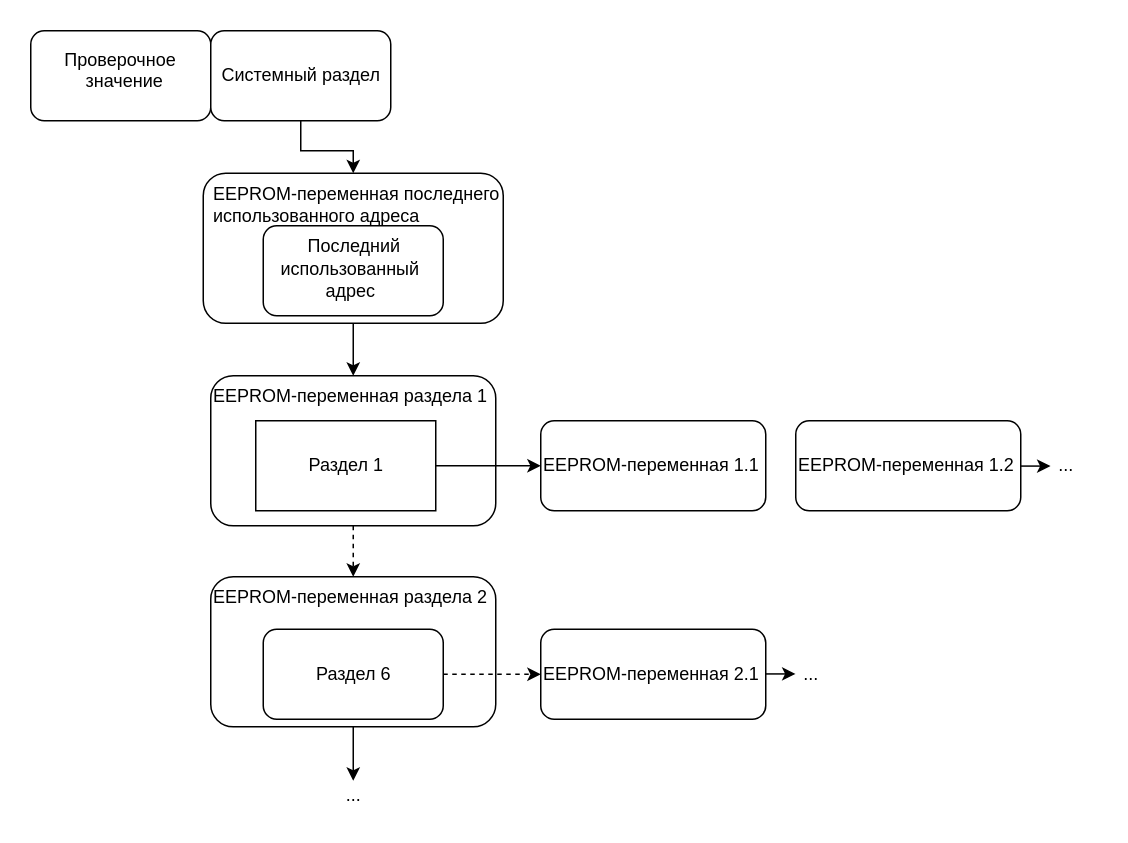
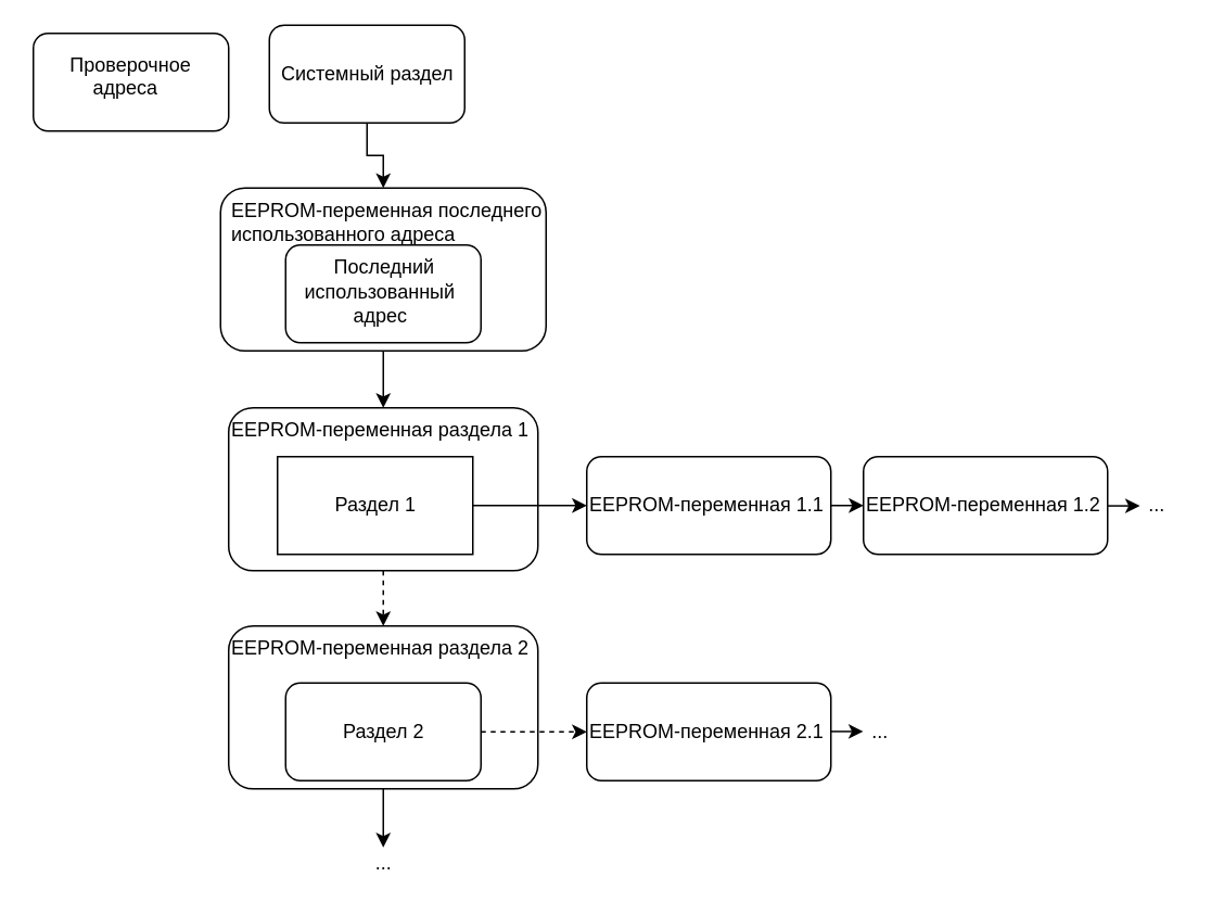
  <mxCell id="0" />
  <mxCell id="1" parent="0" />
  <mxCell id="2" value="" style="rounded=1;html=1;labelBackgroundColor=none;horizontal=1;" vertex="1" parent="1"><mxGeometry x="20" y="20" width="120" height="60" as="geometry" /></mxCell>
  <mxCell id="3" style="edgeStyle=orthogonalEdgeStyle;rounded=0;orthogonalLoop=1;jettySize=auto;html=1;exitX=0.5;exitY=1;exitDx=0;exitDy=0;labelBackgroundColor=none;horizontal=1;" edge="1" parent="1" source="4" target="23"><mxGeometry relative="1" as="geometry" /></mxCell>
- <mxCell id="4" value="Системный раздел" style="rounded=1;html=1;labelBackgroundColor=none;horizontal=1;" vertex="1" parent="1"><mxGeometry x="140" y="20" width="120" height="60" as="geometry" /></mxCell>
+ <mxCell id="4" value="Системный раздел" style="rounded=1;html=1;labelBackgroundColor=none;horizontal=1;" vertex="1" parent="1"><mxGeometry x="165" y="15" width="120" height="60" as="geometry" /></mxCell>
  <mxCell id="5" style="edgeStyle=orthogonalEdgeStyle;rounded=0;orthogonalLoop=1;jettySize=auto;html=1;exitX=0.5;exitY=1;exitDx=0;exitDy=0;entryX=0.5;entryY=0;entryDx=0;entryDy=0;labelBackgroundColor=none;horizontal=1;dashed=1;" edge="1" parent="1" source="6" target="9"><mxGeometry relative="1" as="geometry" /></mxCell>
  <mxCell id="6" value="EEPROM-переменная раздела 1" style="rounded=1;html=1;align=left;verticalAlign=top;labelBackgroundColor=none;horizontal=1;" vertex="1" parent="1"><mxGeometry x="140" y="250" width="190" height="100" as="geometry" /></mxCell>
  <mxCell id="7" style="edgeStyle=orthogonalEdgeStyle;rounded=0;orthogonalLoop=1;jettySize=auto;html=1;exitX=1;exitY=0.5;exitDx=0;exitDy=0;labelBackgroundColor=none;horizontal=1;" edge="1" parent="1" source="8" target="15"><mxGeometry relative="1" as="geometry" /></mxCell>
  <mxCell id="8" value="Раздел 1" style="html=1;labelBackgroundColor=none;horizontal=1;rounded=0;" vertex="1" parent="1"><mxGeometry x="170" y="280" width="120" height="60" as="geometry" /></mxCell>
  <mxCell id="9" value="EEPROM-переменная раздела 2" style="rounded=1;html=1;align=left;verticalAlign=top;labelBackgroundColor=none;horizontal=1;" vertex="1" parent="1"><mxGeometry x="140" y="384" width="190" height="100" as="geometry" /></mxCell>
  <mxCell id="10" style="edgeStyle=orthogonalEdgeStyle;rounded=0;orthogonalLoop=1;jettySize=auto;html=1;exitX=1;exitY=0.5;exitDx=0;exitDy=0;labelBackgroundColor=none;horizontal=1;dashed=1;" edge="1" parent="1" source="11" target="17"><mxGeometry relative="1" as="geometry" /></mxCell>
- <mxCell id="11" value="Раздел 6" style="rounded=1;html=1;labelBackgroundColor=none;horizontal=1;" vertex="1" parent="1"><mxGeometry x="175" y="419" width="120" height="60" as="geometry" /></mxCell>
+ <mxCell id="11" value="Раздел 2" style="rounded=1;html=1;labelBackgroundColor=none;horizontal=1;" vertex="1" parent="1"><mxGeometry x="175" y="419" width="120" height="60" as="geometry" /></mxCell>
  <mxCell id="12" style="edgeStyle=orthogonalEdgeStyle;rounded=0;orthogonalLoop=1;jettySize=auto;html=1;exitX=0.5;exitY=1;exitDx=0;exitDy=0;labelBackgroundColor=none;horizontal=1;" edge="1" parent="1" source="9"><mxGeometry relative="1" as="geometry"><mxPoint x="240.207" y="489.224" as="sourcePoint" /><mxPoint x="235" y="520" as="targetPoint" /><Array as="points"><mxPoint x="235" y="520" /></Array></mxGeometry></mxCell>
  <mxCell id="13" value="..." style="text;html=1;strokeColor=none;fillColor=none;align=center;verticalAlign=middle;rounded=0;labelBackgroundColor=none;horizontal=1;" vertex="1" parent="1"><mxGeometry x="215" y="520" width="40" height="20" as="geometry" /></mxCell>
+ <mxCell id="14" style="edgeStyle=orthogonalEdgeStyle;rounded=0;orthogonalLoop=1;jettySize=auto;html=1;exitX=1;exitY=0.5;exitDx=0;exitDy=0;entryX=0;entryY=0.5;entryDx=0;entryDy=0;labelBackgroundColor=none;horizontal=1;" edge="1" parent="1" source="15" target="16"><mxGeometry relative="1" as="geometry" /></mxCell>
  <mxCell id="15" value="EEPROM-переменная 1.1" style="rounded=1;html=1;align=left;labelBackgroundColor=none;horizontal=1;" vertex="1" parent="1"><mxGeometry x="360" y="280" width="150" height="60" as="geometry" /></mxCell>
  <mxCell id="16" value="EEPROM-переменная 1.2" style="rounded=1;html=1;align=left;labelBackgroundColor=none;horizontal=1;" vertex="1" parent="1"><mxGeometry x="530" y="280" width="150" height="60" as="geometry" /></mxCell>
  <mxCell id="17" value="EEPROM-переменная 2.1" style="rounded=1;html=1;align=left;labelBackgroundColor=none;horizontal=1;" vertex="1" parent="1"><mxGeometry x="360" y="419" width="150" height="60" as="geometry" /></mxCell>
  <mxCell id="18" style="edgeStyle=orthogonalEdgeStyle;rounded=0;orthogonalLoop=1;jettySize=auto;html=1;exitX=1;exitY=0.5;exitDx=0;exitDy=0;entryX=0;entryY=0.5;entryDx=0;entryDy=0;labelBackgroundColor=none;horizontal=1;" edge="1" parent="1"><mxGeometry relative="1" as="geometry"><mxPoint x="509.857" y="448.786" as="sourcePoint" /><mxPoint x="529.857" y="448.786" as="targetPoint" /></mxGeometry></mxCell>
  <mxCell id="19" style="edgeStyle=orthogonalEdgeStyle;rounded=0;orthogonalLoop=1;jettySize=auto;html=1;exitX=1;exitY=0.5;exitDx=0;exitDy=0;entryX=0;entryY=0.5;entryDx=0;entryDy=0;labelBackgroundColor=none;horizontal=1;" edge="1" parent="1"><mxGeometry relative="1" as="geometry"><mxPoint x="679.857" y="310.221" as="sourcePoint" /><mxPoint x="699.857" y="310.221" as="targetPoint" /></mxGeometry></mxCell>
  <mxCell id="20" value="..." style="text;html=1;strokeColor=none;fillColor=none;align=center;verticalAlign=middle;rounded=0;labelBackgroundColor=none;horizontal=1;" vertex="1" parent="1"><mxGeometry x="520" y="439" width="40" height="20" as="geometry" /></mxCell>
  <mxCell id="21" value="..." style="text;html=1;strokeColor=none;fillColor=none;align=center;verticalAlign=middle;rounded=0;labelBackgroundColor=none;horizontal=1;" vertex="1" parent="1"><mxGeometry x="690" y="300" width="40" height="20" as="geometry" /></mxCell>
  <mxCell id="22" style="edgeStyle=orthogonalEdgeStyle;rounded=0;orthogonalLoop=1;jettySize=auto;html=1;exitX=0.5;exitY=1;exitDx=0;exitDy=0;labelBackgroundColor=none;horizontal=1;" edge="1" parent="1" source="23" target="6"><mxGeometry relative="1" as="geometry" /></mxCell>
  <mxCell id="23" value="" style="rounded=1;html=1;align=left;verticalAlign=top;labelBackgroundColor=none;horizontal=1;" vertex="1" parent="1"><mxGeometry x="135" y="115" width="200" height="100" as="geometry" /></mxCell>
  <mxCell id="24" value="" style="rounded=1;html=1;labelBackgroundColor=none;horizontal=1;" vertex="1" parent="1"><mxGeometry x="175" y="150" width="120" height="60" as="geometry" /></mxCell>
- <mxCell id="25" value="значение" style="text;html=1;fontSize=12;" vertex="1" parent="1"><mxGeometry x="55" y="40" width="50" height="30" as="geometry" /></mxCell>
+ <mxCell id="25" value="адреса" style="text;html=1;fontSize=12;" vertex="1" parent="1"><mxGeometry x="55" y="40" width="50" height="30" as="geometry" /></mxCell>
  <mxCell id="26" value="EEPROM-переменная последнего" style="text;html=1;fontSize=12;" vertex="1" parent="1"><mxGeometry x="140" y="115" width="190" height="30" as="geometry" /></mxCell>
  <mxCell id="27" value="использованного адреса" style="text;html=1;fontSize=12;" vertex="1" parent="1"><mxGeometry x="140" y="130" width="150" height="30" as="geometry" /></mxCell>
  <mxCell id="28" value="Последний" style="text;html=1;fontSize=12;" vertex="1" parent="1"><mxGeometry x="202.5" y="150" width="65" height="30" as="geometry" /></mxCell>
  <mxCell id="29" value="использованный" style="text;html=1;fontSize=12;" vertex="1" parent="1"><mxGeometry x="185" y="165" width="100" height="30" as="geometry" /></mxCell>
  <mxCell id="30" value="адрес" style="text;html=1;fontSize=12;" vertex="1" parent="1"><mxGeometry x="215" y="180" width="40" height="30" as="geometry" /></mxCell>
  <mxCell id="31" value="Проверочное" style="text;html=1;strokeColor=none;fillColor=none;align=center;verticalAlign=middle;whiteSpace=wrap;rounded=0;shadow=0;labelBackgroundColor=none;fontSize=12;" vertex="1" parent="1"><mxGeometry x="60" y="30" width="40" height="20" as="geometry" /></mxCell>
